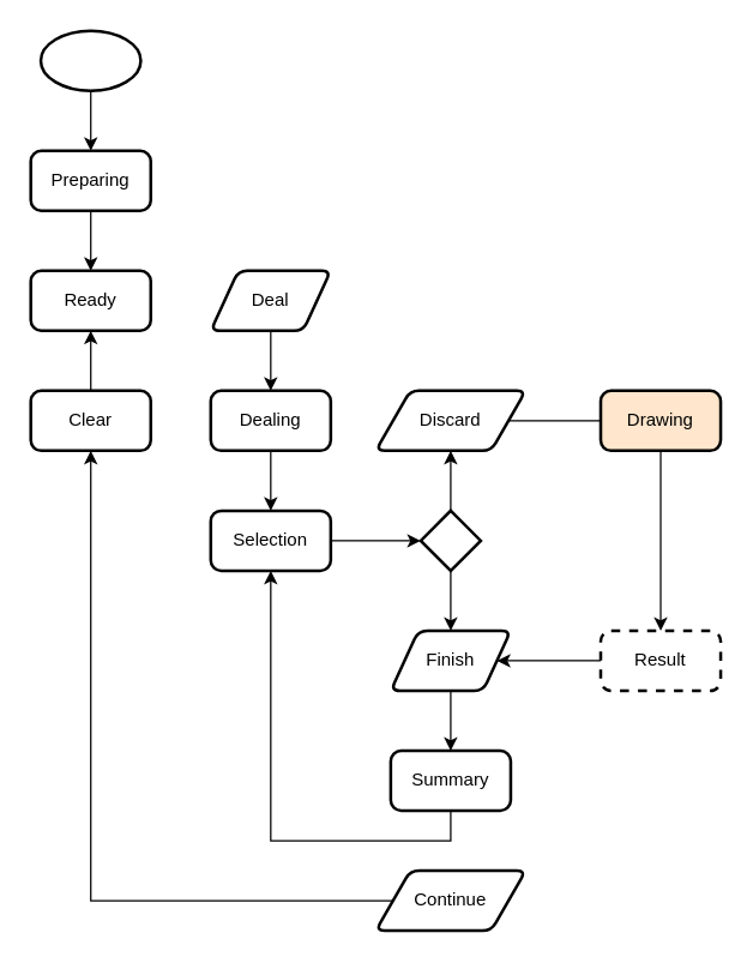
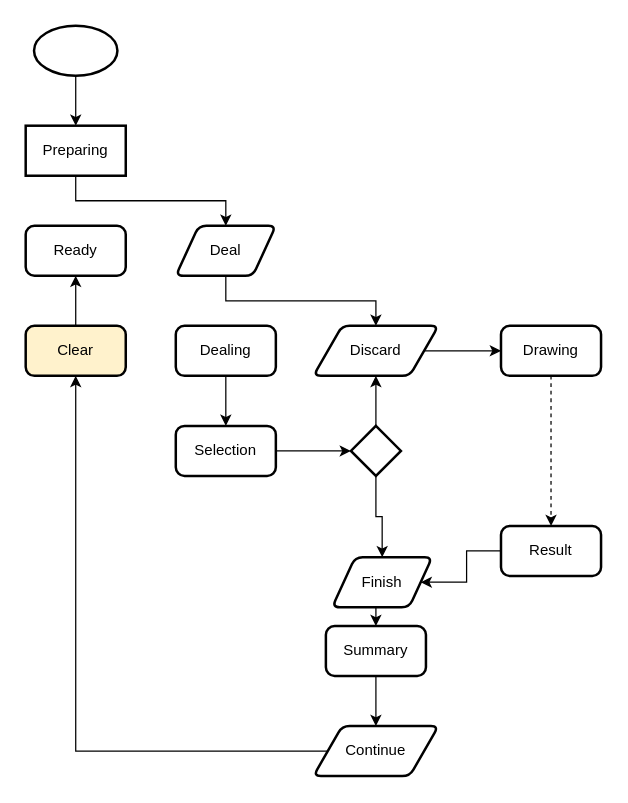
  <mxCell id="0" />
  <mxCell id="1" parent="0" />
- <mxCell id="2" style="edgeStyle=orthogonalEdgeStyle;rounded=0;orthogonalLoop=1;jettySize=auto;html=1;exitX=0.5;exitY=1;exitDx=0;exitDy=0;entryX=0.5;entryY=0;entryDx=0;entryDy=0;" parent="1" source="3" target="4" edge="1"><mxGeometry relative="1" as="geometry" /></mxCell>
- <mxCell id="3" value="Preparing" style="rounded=1;whiteSpace=wrap;html=1;absoluteArcSize=1;arcSize=14;strokeWidth=2;" parent="1" vertex="1"><mxGeometry x="20" y="100" width="80" height="40" as="geometry" /></mxCell>
+ <mxCell id="2" style="edgeStyle=orthogonalEdgeStyle;rounded=0;orthogonalLoop=1;jettySize=auto;html=1;exitX=0.5;exitY=1;exitDx=0;exitDy=0;" parent="1" source="3" target="17" edge="1"><mxGeometry relative="1" as="geometry" /></mxCell>
+ <mxCell id="3" value="Preparing" style="whiteSpace=wrap;html=1;absoluteArcSize=1;arcSize=14;strokeWidth=2;rounded=0;" parent="1" vertex="1"><mxGeometry x="20" y="100" width="80" height="40" as="geometry" /></mxCell>
  <mxCell id="4" value="Ready" style="rounded=1;whiteSpace=wrap;html=1;absoluteArcSize=1;arcSize=14;strokeWidth=2;" parent="1" vertex="1"><mxGeometry x="20" y="180" width="80" height="40" as="geometry" /></mxCell>
  <mxCell id="5" style="edgeStyle=orthogonalEdgeStyle;rounded=0;orthogonalLoop=1;jettySize=auto;html=1;exitX=0.5;exitY=1;exitDx=0;exitDy=0;exitPerimeter=0;entryX=0.5;entryY=0;entryDx=0;entryDy=0;" parent="1" source="15" target="3" edge="1"><mxGeometry relative="1" as="geometry"><mxPoint x="60" y="20" as="sourcePoint" /></mxGeometry></mxCell>
  <mxCell id="6" style="edgeStyle=orthogonalEdgeStyle;rounded=0;orthogonalLoop=1;jettySize=auto;html=1;exitX=0.5;exitY=1;exitDx=0;exitDy=0;entryX=0.5;entryY=0;entryDx=0;entryDy=0;" parent="1" source="7" target="11" edge="1"><mxGeometry relative="1" as="geometry" /></mxCell>
  <mxCell id="7" value="Dealing" style="rounded=1;whiteSpace=wrap;html=1;absoluteArcSize=1;arcSize=14;strokeWidth=2;" parent="1" vertex="1"><mxGeometry x="140" y="260" width="80" height="40" as="geometry" /></mxCell>
- <mxCell id="8" style="edgeStyle=orthogonalEdgeStyle;rounded=0;orthogonalLoop=1;jettySize=auto;html=1;exitX=0.5;exitY=1;exitDx=0;exitDy=0;entryX=0.5;entryY=0;entryDx=0;entryDy=0;" parent="1" source="9" target="23" edge="1"><mxGeometry relative="1" as="geometry" /></mxCell>
- <mxCell id="9" value="Drawing" style="rounded=1;whiteSpace=wrap;html=1;absoluteArcSize=1;arcSize=14;strokeWidth=2;fillColor=#ffe6cc;" parent="1" vertex="1"><mxGeometry x="400" y="260" width="80" height="40" as="geometry" /></mxCell>
+ <mxCell id="8" style="edgeStyle=orthogonalEdgeStyle;rounded=0;orthogonalLoop=1;jettySize=auto;html=1;exitX=0.5;exitY=1;exitDx=0;exitDy=0;entryX=0.5;entryY=0;entryDx=0;entryDy=0;dashed=1;" parent="1" source="9" target="23" edge="1"><mxGeometry relative="1" as="geometry" /></mxCell>
+ <mxCell id="9" value="Drawing" style="rounded=1;whiteSpace=wrap;html=1;absoluteArcSize=1;arcSize=14;strokeWidth=2;" parent="1" vertex="1"><mxGeometry x="400" y="260" width="80" height="40" as="geometry" /></mxCell>
  <mxCell id="10" style="edgeStyle=orthogonalEdgeStyle;rounded=0;orthogonalLoop=1;jettySize=auto;html=1;exitX=1;exitY=0.5;exitDx=0;exitDy=0;entryX=0;entryY=0.5;entryDx=0;entryDy=0;entryPerimeter=0;" parent="1" source="11" target="14" edge="1"><mxGeometry relative="1" as="geometry" /></mxCell>
  <mxCell id="11" value="Selection" style="rounded=1;whiteSpace=wrap;html=1;absoluteArcSize=1;arcSize=14;strokeWidth=2;" parent="1" vertex="1"><mxGeometry x="140" y="340" width="80" height="40" as="geometry" /></mxCell>
  <mxCell id="12" style="edgeStyle=orthogonalEdgeStyle;rounded=0;orthogonalLoop=1;jettySize=auto;html=1;exitX=0.5;exitY=0;exitDx=0;exitDy=0;exitPerimeter=0;entryX=0.5;entryY=1;entryDx=0;entryDy=0;" parent="1" source="14" target="19" edge="1"><mxGeometry relative="1" as="geometry" /></mxCell>
  <mxCell id="13" style="edgeStyle=orthogonalEdgeStyle;rounded=0;orthogonalLoop=1;jettySize=auto;html=1;exitX=0.5;exitY=1;exitDx=0;exitDy=0;exitPerimeter=0;entryX=0.5;entryY=0;entryDx=0;entryDy=0;" parent="1" source="14" target="21" edge="1"><mxGeometry relative="1" as="geometry" /></mxCell>
  <mxCell id="14" value="" style="strokeWidth=2;html=1;shape=mxgraph.flowchart.decision;whiteSpace=wrap;" parent="1" vertex="1"><mxGeometry x="280" y="340" width="40" height="40" as="geometry" /></mxCell>
  <mxCell id="15" value="" style="strokeWidth=2;html=1;shape=mxgraph.flowchart.start_1;whiteSpace=wrap;" parent="1" vertex="1"><mxGeometry x="26.66" y="20" width="66.67" height="40" as="geometry" /></mxCell>
- <mxCell id="16" style="edgeStyle=orthogonalEdgeStyle;rounded=0;orthogonalLoop=1;jettySize=auto;html=1;exitX=0.5;exitY=1;exitDx=0;exitDy=0;entryX=0.5;entryY=0;entryDx=0;entryDy=0;" parent="1" source="17" target="7" edge="1"><mxGeometry relative="1" as="geometry" /></mxCell>
+ <mxCell id="16" style="edgeStyle=orthogonalEdgeStyle;rounded=0;orthogonalLoop=1;jettySize=auto;html=1;exitX=0.5;exitY=1;exitDx=0;exitDy=0;" parent="1" source="17" target="19" edge="1"><mxGeometry relative="1" as="geometry" /></mxCell>
  <mxCell id="17" value="Deal" style="shape=parallelogram;html=1;strokeWidth=2;perimeter=parallelogramPerimeter;whiteSpace=wrap;rounded=1;arcSize=12;size=0.23;" parent="1" vertex="1"><mxGeometry x="140" y="180" width="80" height="40" as="geometry" /></mxCell>
- <mxCell id="18" style="edgeStyle=orthogonalEdgeStyle;rounded=0;orthogonalLoop=1;jettySize=auto;html=1;exitX=1;exitY=0.5;exitDx=0;exitDy=0;entryX=0;entryY=0.5;entryDx=0;entryDy=0;endArrow=none;" parent="1" source="19" target="9" edge="1"><mxGeometry relative="1" as="geometry" /></mxCell>
+ <mxCell id="18" style="edgeStyle=orthogonalEdgeStyle;rounded=0;orthogonalLoop=1;jettySize=auto;html=1;exitX=1;exitY=0.5;exitDx=0;exitDy=0;entryX=0;entryY=0.5;entryDx=0;entryDy=0;" parent="1" source="19" target="9" edge="1"><mxGeometry relative="1" as="geometry" /></mxCell>
  <mxCell id="19" value="Discard" style="shape=parallelogram;html=1;strokeWidth=2;perimeter=parallelogramPerimeter;whiteSpace=wrap;rounded=1;arcSize=12;size=0.23;" parent="1" vertex="1"><mxGeometry x="250" y="260" width="100" height="40" as="geometry" /></mxCell>
  <mxCell id="20" style="edgeStyle=orthogonalEdgeStyle;rounded=0;orthogonalLoop=1;jettySize=auto;html=1;exitX=0.5;exitY=1;exitDx=0;exitDy=0;entryX=0.5;entryY=0;entryDx=0;entryDy=0;" parent="1" source="21" target="25" edge="1"><mxGeometry relative="1" as="geometry" /></mxCell>
- <mxCell id="21" value="Finish" style="shape=parallelogram;html=1;strokeWidth=2;perimeter=parallelogramPerimeter;whiteSpace=wrap;rounded=1;arcSize=12;size=0.23;" parent="1" vertex="1"><mxGeometry x="260" y="420" width="80" height="40" as="geometry" /></mxCell>
+ <mxCell id="21" value="Finish" style="shape=parallelogram;html=1;strokeWidth=2;perimeter=parallelogramPerimeter;whiteSpace=wrap;rounded=1;arcSize=12;size=0.23;" parent="1" vertex="1"><mxGeometry x="265" y="445" width="80" height="40" as="geometry" /></mxCell>
  <mxCell id="22" style="edgeStyle=orthogonalEdgeStyle;rounded=0;orthogonalLoop=1;jettySize=auto;html=1;exitX=0;exitY=0.5;exitDx=0;exitDy=0;entryX=1;entryY=0.5;entryDx=0;entryDy=0;" parent="1" source="23" target="21" edge="1"><mxGeometry relative="1" as="geometry" /></mxCell>
- <mxCell id="23" value="Result" style="rounded=1;whiteSpace=wrap;html=1;absoluteArcSize=1;arcSize=14;strokeWidth=2;dashed=1;" parent="1" vertex="1"><mxGeometry x="400" y="420" width="80" height="40" as="geometry" /></mxCell>
- <mxCell id="24" style="edgeStyle=orthogonalEdgeStyle;rounded=0;orthogonalLoop=1;jettySize=auto;html=1;exitX=0.5;exitY=1;exitDx=0;exitDy=0;" parent="1" source="25" target="11" edge="1"><mxGeometry relative="1" as="geometry" /></mxCell>
+ <mxCell id="23" value="Result" style="rounded=1;whiteSpace=wrap;html=1;absoluteArcSize=1;arcSize=14;strokeWidth=2;" parent="1" vertex="1"><mxGeometry x="400" y="420" width="80" height="40" as="geometry" /></mxCell>
+ <mxCell id="24" style="edgeStyle=orthogonalEdgeStyle;rounded=0;orthogonalLoop=1;jettySize=auto;html=1;exitX=0.5;exitY=1;exitDx=0;exitDy=0;entryX=0.5;entryY=0;entryDx=0;entryDy=0;" parent="1" source="25" target="29" edge="1"><mxGeometry relative="1" as="geometry" /></mxCell>
  <mxCell id="25" value="Summary" style="rounded=1;whiteSpace=wrap;html=1;absoluteArcSize=1;arcSize=14;strokeWidth=2;" parent="1" vertex="1"><mxGeometry x="260" y="500" width="80" height="40" as="geometry" /></mxCell>
  <mxCell id="26" style="edgeStyle=orthogonalEdgeStyle;rounded=0;orthogonalLoop=1;jettySize=auto;html=1;exitX=0.5;exitY=0;exitDx=0;exitDy=0;entryX=0.5;entryY=1;entryDx=0;entryDy=0;" parent="1" source="27" target="4" edge="1"><mxGeometry relative="1" as="geometry" /></mxCell>
- <mxCell id="27" value="Clear" style="rounded=1;whiteSpace=wrap;html=1;absoluteArcSize=1;arcSize=14;strokeWidth=2;" parent="1" vertex="1"><mxGeometry x="20" y="260" width="80" height="40" as="geometry" /></mxCell>
+ <mxCell id="27" value="Clear" style="rounded=1;whiteSpace=wrap;html=1;absoluteArcSize=1;arcSize=14;strokeWidth=2;fillColor=#fff2cc;" parent="1" vertex="1"><mxGeometry x="20" y="260" width="80" height="40" as="geometry" /></mxCell>
  <mxCell id="28" style="edgeStyle=orthogonalEdgeStyle;rounded=0;orthogonalLoop=1;jettySize=auto;html=1;exitX=0;exitY=0.5;exitDx=0;exitDy=0;entryX=0.5;entryY=1;entryDx=0;entryDy=0;" parent="1" source="29" target="27" edge="1"><mxGeometry relative="1" as="geometry" /></mxCell>
  <mxCell id="29" value="Continue" style="shape=parallelogram;html=1;strokeWidth=2;perimeter=parallelogramPerimeter;whiteSpace=wrap;rounded=1;arcSize=12;size=0.23;" parent="1" vertex="1"><mxGeometry x="250" y="580" width="100" height="40" as="geometry" /></mxCell>
